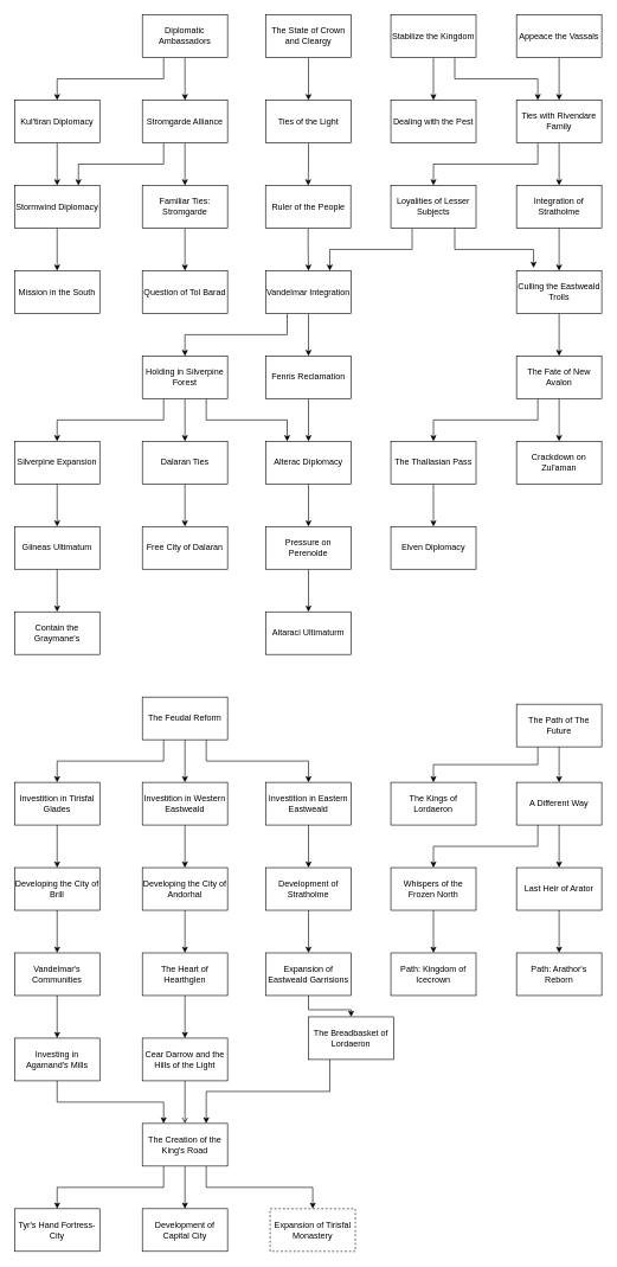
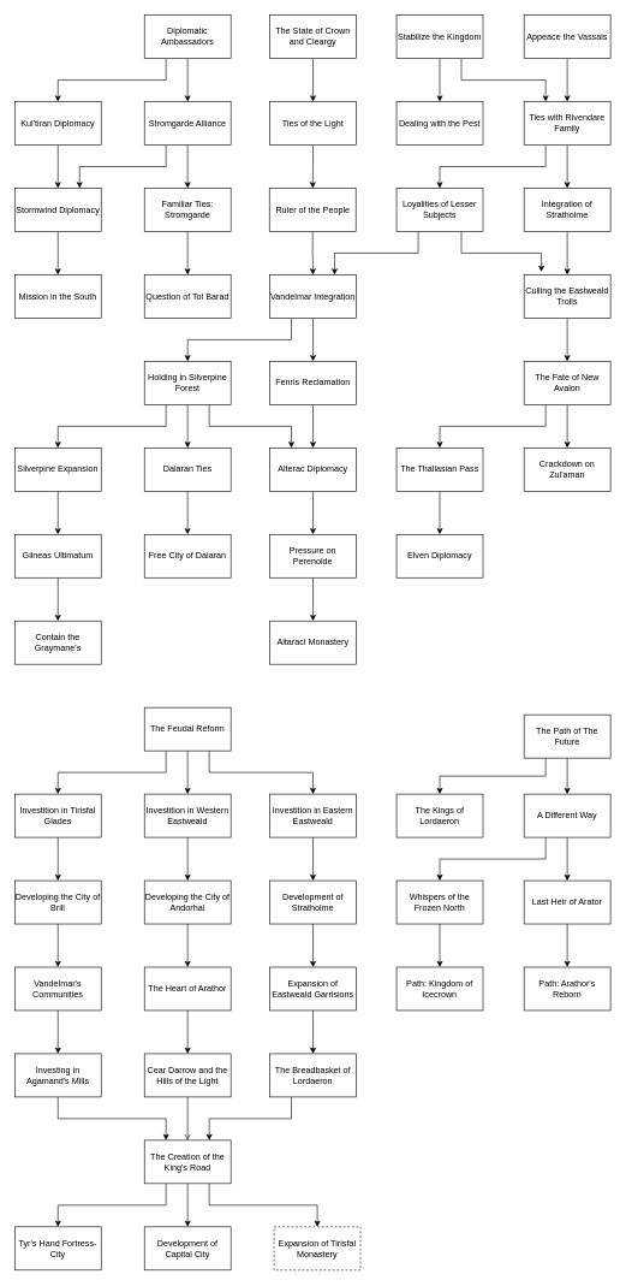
  <mxCell id="0" />
  <mxCell id="1" parent="0" />
  <mxCell id="2" style="edgeStyle=orthogonalEdgeStyle;rounded=0;orthogonalLoop=1;jettySize=auto;html=1;exitX=0.5;exitY=1;exitDx=0;exitDy=0;" edge="1" parent="1" source="3" target="29"><mxGeometry relative="1" as="geometry" /></mxCell>
  <mxCell id="3" value="The State of Crown and Cleargy" style="rounded=0;whiteSpace=wrap;html=1;" vertex="1" parent="1"><mxGeometry x="374" width="120" height="60" as="geometry" y="20" /></mxCell>
  <mxCell id="4" style="edgeStyle=orthogonalEdgeStyle;rounded=0;orthogonalLoop=1;jettySize=auto;html=1;exitX=0.25;exitY=1;exitDx=0;exitDy=0;entryX=0.75;entryY=0;entryDx=0;entryDy=0;" edge="1" parent="1" source="6" target="62"><mxGeometry relative="1" as="geometry" /></mxCell>
  <mxCell id="5" style="edgeStyle=orthogonalEdgeStyle;rounded=0;orthogonalLoop=1;jettySize=auto;html=1;exitX=0.5;exitY=1;exitDx=0;exitDy=0;entryX=0.5;entryY=0;entryDx=0;entryDy=0;" edge="1" parent="1" source="6" target="64"><mxGeometry relative="1" as="geometry" /></mxCell>
  <mxCell id="6" value="Stromgarde Alliance" style="rounded=0;whiteSpace=wrap;html=1;" vertex="1" parent="1"><mxGeometry x="200" y="140" width="120" height="60" as="geometry" /></mxCell>
  <mxCell id="7" style="edgeStyle=orthogonalEdgeStyle;rounded=0;orthogonalLoop=1;jettySize=auto;html=1;exitX=0.5;exitY=1;exitDx=0;exitDy=0;" edge="1" parent="1" source="8" target="17"><mxGeometry relative="1" as="geometry" /></mxCell>
  <mxCell id="8" value="Appeace the Vassals" style="rounded=0;whiteSpace=wrap;html=1;" vertex="1" parent="1"><mxGeometry x="727" width="120" height="60" as="geometry" y="20" /></mxCell>
  <mxCell id="9" style="edgeStyle=orthogonalEdgeStyle;rounded=0;orthogonalLoop=1;jettySize=auto;html=1;exitX=0.25;exitY=1;exitDx=0;exitDy=0;" edge="1" parent="1" source="11" target="60"><mxGeometry relative="1" as="geometry" /></mxCell>
  <mxCell id="10" style="edgeStyle=orthogonalEdgeStyle;rounded=0;orthogonalLoop=1;jettySize=auto;html=1;exitX=0.5;exitY=1;exitDx=0;exitDy=0;" edge="1" parent="1" source="11" target="6"><mxGeometry relative="1" as="geometry" /></mxCell>
  <mxCell id="11" value="Diplomatic Ambassadors" style="rounded=0;whiteSpace=wrap;html=1;" vertex="1" parent="1"><mxGeometry x="200" width="120" height="60" as="geometry" y="20" /></mxCell>
  <mxCell id="12" style="edgeStyle=orthogonalEdgeStyle;rounded=0;orthogonalLoop=1;jettySize=auto;html=1;exitX=0.75;exitY=1;exitDx=0;exitDy=0;entryX=0.25;entryY=0;entryDx=0;entryDy=0;" edge="1" parent="1" source="14" target="17"><mxGeometry relative="1" as="geometry" /></mxCell>
  <mxCell id="13" style="edgeStyle=orthogonalEdgeStyle;rounded=0;orthogonalLoop=1;jettySize=auto;html=1;exitX=0.5;exitY=1;exitDx=0;exitDy=0;" edge="1" parent="1" source="14" target="32"><mxGeometry relative="1" as="geometry" /></mxCell>
  <mxCell id="14" value="Stabilize the Kingdom" style="rounded=0;whiteSpace=wrap;html=1;" vertex="1" parent="1"><mxGeometry x="550" width="120" height="60" as="geometry" y="20" /></mxCell>
  <mxCell id="15" style="edgeStyle=orthogonalEdgeStyle;rounded=0;orthogonalLoop=1;jettySize=auto;html=1;exitX=0.5;exitY=1;exitDx=0;exitDy=0;entryX=0.5;entryY=0;entryDx=0;entryDy=0;" edge="1" parent="1" source="17" target="19"><mxGeometry relative="1" as="geometry" /></mxCell>
  <mxCell id="16" style="edgeStyle=orthogonalEdgeStyle;rounded=0;orthogonalLoop=1;jettySize=auto;html=1;exitX=0.25;exitY=1;exitDx=0;exitDy=0;" edge="1" parent="1" source="17" target="21"><mxGeometry relative="1" as="geometry" /></mxCell>
  <mxCell id="17" value="Ties with Rivendare Family" style="rounded=0;whiteSpace=wrap;html=1;" vertex="1" parent="1"><mxGeometry x="727" y="140" width="120" height="60" as="geometry" /></mxCell>
  <mxCell id="18" style="edgeStyle=orthogonalEdgeStyle;rounded=0;orthogonalLoop=1;jettySize=auto;html=1;exitX=0.5;exitY=1;exitDx=0;exitDy=0;entryX=0.5;entryY=0;entryDx=0;entryDy=0;" edge="1" parent="1" source="19" target="23"><mxGeometry relative="1" as="geometry" /></mxCell>
  <mxCell id="19" value="Integration of Stratholme" style="rounded=0;whiteSpace=wrap;html=1;" vertex="1" parent="1"><mxGeometry x="727" y="260" width="120" height="60" as="geometry" /></mxCell>
  <mxCell id="20" style="edgeStyle=orthogonalEdgeStyle;rounded=0;orthogonalLoop=1;jettySize=auto;html=1;exitX=0.25;exitY=1;exitDx=0;exitDy=0;entryX=0.75;entryY=0;entryDx=0;entryDy=0;" edge="1" parent="1" source="21" target="26"><mxGeometry relative="1" as="geometry" /></mxCell>
  <mxCell id="21" value="Loyalities of Lesser Subjects" style="rounded=0;whiteSpace=wrap;html=1;" vertex="1" parent="1"><mxGeometry x="550" y="260" width="120" height="60" as="geometry" /></mxCell>
  <mxCell id="22" style="edgeStyle=orthogonalEdgeStyle;rounded=0;orthogonalLoop=1;jettySize=auto;html=1;exitX=0.5;exitY=1;exitDx=0;exitDy=0;" edge="1" parent="1" source="23" target="35"><mxGeometry relative="1" as="geometry" /></mxCell>
  <mxCell id="23" value="Culling the Eastweald Trolls" style="rounded=0;whiteSpace=wrap;html=1;" vertex="1" parent="1"><mxGeometry x="727" y="380" width="120" height="60" as="geometry" /></mxCell>
  <mxCell id="24" style="edgeStyle=orthogonalEdgeStyle;rounded=0;orthogonalLoop=1;jettySize=auto;html=1;exitX=0.5;exitY=1;exitDx=0;exitDy=0;entryX=0.5;entryY=0;entryDx=0;entryDy=0;" edge="1" parent="1" source="26" target="41"><mxGeometry relative="1" as="geometry" /></mxCell>
  <mxCell id="25" style="edgeStyle=orthogonalEdgeStyle;rounded=0;orthogonalLoop=1;jettySize=auto;html=1;exitX=0.25;exitY=1;exitDx=0;exitDy=0;" edge="1" parent="1" source="26" target="45"><mxGeometry relative="1" as="geometry" /></mxCell>
  <mxCell id="26" value="Vandelmar Integration" style="rounded=0;whiteSpace=wrap;html=1;" vertex="1" parent="1"><mxGeometry x="374" y="380" width="120" height="60" as="geometry" /></mxCell>
  <mxCell id="27" style="edgeStyle=orthogonalEdgeStyle;rounded=0;orthogonalLoop=1;jettySize=auto;html=1;exitX=0.75;exitY=1;exitDx=0;exitDy=0;entryX=0.2;entryY=-0.067;entryDx=0;entryDy=0;entryPerimeter=0;" edge="1" parent="1" source="21" target="23"><mxGeometry relative="1" as="geometry" /></mxCell>
  <mxCell id="28" style="edgeStyle=orthogonalEdgeStyle;rounded=0;orthogonalLoop=1;jettySize=auto;html=1;exitX=0.5;exitY=1;exitDx=0;exitDy=0;entryX=0.5;entryY=0;entryDx=0;entryDy=0;" edge="1" parent="1" source="29" target="31"><mxGeometry relative="1" as="geometry" /></mxCell>
  <mxCell id="29" value="Ties of the Light" style="rounded=0;whiteSpace=wrap;html=1;" vertex="1" parent="1"><mxGeometry x="374" y="140" width="120" height="60" as="geometry" /></mxCell>
  <mxCell id="30" style="edgeStyle=orthogonalEdgeStyle;rounded=0;orthogonalLoop=1;jettySize=auto;html=1;exitX=0.5;exitY=1;exitDx=0;exitDy=0;" edge="1" parent="1" source="31" target="26"><mxGeometry relative="1" as="geometry" /></mxCell>
  <mxCell id="31" value="Ruler of the People" style="rounded=0;whiteSpace=wrap;html=1;" vertex="1" parent="1"><mxGeometry x="373.5" y="260" width="120" height="60" as="geometry" /></mxCell>
  <mxCell id="32" value="Dealing with the Pest" style="rounded=0;whiteSpace=wrap;html=1;" vertex="1" parent="1"><mxGeometry x="550" y="140" width="120" height="60" as="geometry" /></mxCell>
  <mxCell id="33" style="edgeStyle=orthogonalEdgeStyle;rounded=0;orthogonalLoop=1;jettySize=auto;html=1;exitX=0.5;exitY=1;exitDx=0;exitDy=0;" edge="1" parent="1" source="35" target="36"><mxGeometry relative="1" as="geometry" /></mxCell>
  <mxCell id="34" style="edgeStyle=orthogonalEdgeStyle;rounded=0;orthogonalLoop=1;jettySize=auto;html=1;exitX=0.25;exitY=1;exitDx=0;exitDy=0;" edge="1" parent="1" source="35" target="38"><mxGeometry relative="1" as="geometry" /></mxCell>
  <mxCell id="35" value="The Fate of New Avalon" style="rounded=0;whiteSpace=wrap;html=1;" vertex="1" parent="1"><mxGeometry x="727" y="500" width="120" height="60" as="geometry" /></mxCell>
  <mxCell id="36" value="Crackdown on Zul'aman" style="rounded=0;whiteSpace=wrap;html=1;" vertex="1" parent="1"><mxGeometry x="727" y="620" width="120" height="60" as="geometry" /></mxCell>
  <mxCell id="37" style="edgeStyle=orthogonalEdgeStyle;rounded=0;orthogonalLoop=1;jettySize=auto;html=1;exitX=0.5;exitY=1;exitDx=0;exitDy=0;" edge="1" parent="1" source="38" target="39"><mxGeometry relative="1" as="geometry" /></mxCell>
  <mxCell id="38" value="The Thallasian Pass" style="rounded=0;whiteSpace=wrap;html=1;" vertex="1" parent="1"><mxGeometry x="550" y="620" width="120" height="60" as="geometry" /></mxCell>
  <mxCell id="39" value="Elven Diplomacy" style="rounded=0;whiteSpace=wrap;html=1;" vertex="1" parent="1"><mxGeometry x="550" y="740" width="120" height="60" as="geometry" /></mxCell>
  <mxCell id="40" style="edgeStyle=orthogonalEdgeStyle;rounded=0;orthogonalLoop=1;jettySize=auto;html=1;exitX=0.5;exitY=1;exitDx=0;exitDy=0;" edge="1" parent="1" source="41" target="51"><mxGeometry relative="1" as="geometry" /></mxCell>
  <mxCell id="41" value="Fenris Reclamation" style="rounded=0;whiteSpace=wrap;html=1;" vertex="1" parent="1"><mxGeometry x="374" y="500" width="120" height="60" as="geometry" /></mxCell>
  <mxCell id="42" style="edgeStyle=orthogonalEdgeStyle;rounded=0;orthogonalLoop=1;jettySize=auto;html=1;exitX=0.5;exitY=1;exitDx=0;exitDy=0;" edge="1" parent="1" source="45" target="47"><mxGeometry relative="1" as="geometry" /></mxCell>
  <mxCell id="43" style="edgeStyle=orthogonalEdgeStyle;rounded=0;orthogonalLoop=1;jettySize=auto;html=1;exitX=0.75;exitY=1;exitDx=0;exitDy=0;entryX=0.25;entryY=0;entryDx=0;entryDy=0;" edge="1" parent="1" source="45" target="51"><mxGeometry relative="1" as="geometry" /></mxCell>
  <mxCell id="44" style="edgeStyle=orthogonalEdgeStyle;rounded=0;orthogonalLoop=1;jettySize=auto;html=1;exitX=0.25;exitY=1;exitDx=0;exitDy=0;" edge="1" parent="1" source="45" target="49"><mxGeometry relative="1" as="geometry" /></mxCell>
  <mxCell id="45" value="Holding in Silverpine Forest" style="rounded=0;whiteSpace=wrap;html=1;" vertex="1" parent="1"><mxGeometry x="200" y="500" width="120" height="60" as="geometry" /></mxCell>
  <mxCell id="46" style="edgeStyle=orthogonalEdgeStyle;rounded=0;orthogonalLoop=1;jettySize=auto;html=1;exitX=0.5;exitY=1;exitDx=0;exitDy=0;" edge="1" parent="1" source="47" target="54"><mxGeometry relative="1" as="geometry" /></mxCell>
  <mxCell id="47" value="Dalaran Ties" style="rounded=0;whiteSpace=wrap;html=1;" vertex="1" parent="1"><mxGeometry x="200" y="620" width="120" height="60" as="geometry" /></mxCell>
  <mxCell id="48" style="edgeStyle=orthogonalEdgeStyle;rounded=0;orthogonalLoop=1;jettySize=auto;html=1;exitX=0.5;exitY=1;exitDx=0;exitDy=0;entryX=0.5;entryY=0;entryDx=0;entryDy=0;" edge="1" parent="1" source="49" target="57"><mxGeometry relative="1" as="geometry" /></mxCell>
  <mxCell id="49" value="Silverpine Expansion" style="rounded=0;whiteSpace=wrap;html=1;" vertex="1" parent="1"><mxGeometry y="620" width="120" height="60" as="geometry" x="20" /></mxCell>
  <mxCell id="50" style="edgeStyle=orthogonalEdgeStyle;rounded=0;orthogonalLoop=1;jettySize=auto;html=1;exitX=0.5;exitY=1;exitDx=0;exitDy=0;" edge="1" parent="1" source="51" target="53"><mxGeometry relative="1" as="geometry" /></mxCell>
  <mxCell id="51" value="Alterac Diplomacy" style="rounded=0;whiteSpace=wrap;html=1;" vertex="1" parent="1"><mxGeometry x="374" y="620" width="120" height="60" as="geometry" /></mxCell>
  <mxCell id="52" style="edgeStyle=orthogonalEdgeStyle;rounded=0;orthogonalLoop=1;jettySize=auto;html=1;exitX=0.5;exitY=1;exitDx=0;exitDy=0;" edge="1" parent="1" source="53" target="55"><mxGeometry relative="1" as="geometry" /></mxCell>
  <mxCell id="53" value="Pressure on Perenolde" style="rounded=0;whiteSpace=wrap;html=1;" vertex="1" parent="1"><mxGeometry x="374" y="740" width="120" height="60" as="geometry" /></mxCell>
  <mxCell id="54" value="Free City of Dalaran" style="rounded=0;whiteSpace=wrap;html=1;" vertex="1" parent="1"><mxGeometry x="200" y="740" width="120" height="60" as="geometry" /></mxCell>
- <mxCell id="55" value="Altaraci Ultimaturm" style="rounded=0;whiteSpace=wrap;html=1;" vertex="1" parent="1"><mxGeometry x="374" y="860" width="120" height="60" as="geometry" /></mxCell>
+ <mxCell id="55" value="Altaraci Monastery" style="rounded=0;whiteSpace=wrap;html=1;" vertex="1" parent="1"><mxGeometry x="374" y="860" width="120" height="60" as="geometry" /></mxCell>
  <mxCell id="56" style="edgeStyle=orthogonalEdgeStyle;rounded=0;orthogonalLoop=1;jettySize=auto;html=1;exitX=0.5;exitY=1;exitDx=0;exitDy=0;" edge="1" parent="1" source="57" target="58"><mxGeometry relative="1" as="geometry" /></mxCell>
  <mxCell id="57" value="Gilneas Ultimatum" style="rounded=0;whiteSpace=wrap;html=1;" vertex="1" parent="1"><mxGeometry y="740" width="120" height="60" as="geometry" x="20" /></mxCell>
  <mxCell id="58" value="Contain the Graymane's" style="rounded=0;whiteSpace=wrap;html=1;" vertex="1" parent="1"><mxGeometry y="860" width="120" height="60" as="geometry" x="20" /></mxCell>
  <mxCell id="59" style="edgeStyle=orthogonalEdgeStyle;rounded=0;orthogonalLoop=1;jettySize=auto;html=1;exitX=0.5;exitY=1;exitDx=0;exitDy=0;" edge="1" parent="1" source="60" target="62"><mxGeometry relative="1" as="geometry" /></mxCell>
  <mxCell id="60" value="Kul'tiran Diplomacy" style="rounded=0;whiteSpace=wrap;html=1;" vertex="1" parent="1"><mxGeometry y="140" width="120" height="60" as="geometry" x="20" /></mxCell>
  <mxCell id="61" style="edgeStyle=orthogonalEdgeStyle;rounded=0;orthogonalLoop=1;jettySize=auto;html=1;exitX=0.5;exitY=1;exitDx=0;exitDy=0;" edge="1" parent="1" source="62" target="66"><mxGeometry relative="1" as="geometry" /></mxCell>
  <mxCell id="62" value="Stormwind Diplomacy" style="rounded=0;whiteSpace=wrap;html=1;" vertex="1" parent="1"><mxGeometry y="260" width="120" height="60" as="geometry" x="20" /></mxCell>
  <mxCell id="63" style="edgeStyle=orthogonalEdgeStyle;rounded=0;orthogonalLoop=1;jettySize=auto;html=1;" edge="1" parent="1" source="64" target="65"><mxGeometry relative="1" as="geometry" /></mxCell>
  <mxCell id="64" value="Familiar Ties: Stromgarde" style="rounded=0;whiteSpace=wrap;html=1;" vertex="1" parent="1"><mxGeometry x="200" y="260" width="120" height="60" as="geometry" /></mxCell>
  <mxCell id="65" value="Question of Tol Barad" style="rounded=0;whiteSpace=wrap;html=1;" vertex="1" parent="1"><mxGeometry x="200" y="380" width="120" height="60" as="geometry" /></mxCell>
  <mxCell id="66" value="Mission in the South" style="rounded=0;whiteSpace=wrap;html=1;" vertex="1" parent="1"><mxGeometry y="380" width="120" height="60" as="geometry" x="20" /></mxCell>
  <mxCell id="67" style="edgeStyle=orthogonalEdgeStyle;rounded=0;orthogonalLoop=1;jettySize=auto;html=1;exitX=0.5;exitY=1;exitDx=0;exitDy=0;" edge="1" parent="1" source="70" target="76"><mxGeometry relative="1" as="geometry" /></mxCell>
  <mxCell id="68" style="edgeStyle=orthogonalEdgeStyle;rounded=0;orthogonalLoop=1;jettySize=auto;html=1;exitX=0.25;exitY=1;exitDx=0;exitDy=0;" edge="1" parent="1" source="70" target="72"><mxGeometry relative="1" as="geometry" /></mxCell>
  <mxCell id="69" style="edgeStyle=orthogonalEdgeStyle;rounded=0;orthogonalLoop=1;jettySize=auto;html=1;exitX=0.75;exitY=1;exitDx=0;exitDy=0;" edge="1" parent="1" source="70" target="80"><mxGeometry relative="1" as="geometry" /></mxCell>
  <mxCell id="70" value="The Feudal Reform" style="rounded=0;whiteSpace=wrap;html=1;" vertex="1" parent="1"><mxGeometry x="200" y="980" width="120" height="60" as="geometry" /></mxCell>
  <mxCell id="71" style="edgeStyle=orthogonalEdgeStyle;rounded=0;orthogonalLoop=1;jettySize=auto;html=1;exitX=0.5;exitY=1;exitDx=0;exitDy=0;entryX=0.5;entryY=0;entryDx=0;entryDy=0;" edge="1" parent="1" source="72" target="74"><mxGeometry relative="1" as="geometry" /></mxCell>
  <mxCell id="72" value="Investition in Tirisfal Glades" style="rounded=0;whiteSpace=wrap;html=1;" vertex="1" parent="1"><mxGeometry y="1100" width="120" height="60" as="geometry" x="20" /></mxCell>
  <mxCell id="73" style="edgeStyle=orthogonalEdgeStyle;rounded=0;orthogonalLoop=1;jettySize=auto;html=1;exitX=0.5;exitY=1;exitDx=0;exitDy=0;" edge="1" parent="1" source="74" target="84"><mxGeometry relative="1" as="geometry" /></mxCell>
  <mxCell id="74" value="Developing the City of Brill" style="rounded=0;whiteSpace=wrap;html=1;" vertex="1" parent="1"><mxGeometry y="1220" width="120" height="60" as="geometry" x="20" /></mxCell>
  <mxCell id="75" style="edgeStyle=orthogonalEdgeStyle;rounded=0;orthogonalLoop=1;jettySize=auto;html=1;exitX=0.5;exitY=1;exitDx=0;exitDy=0;" edge="1" parent="1" source="76" target="78"><mxGeometry relative="1" as="geometry" /></mxCell>
  <mxCell id="76" value="Investition in Western Eastweald" style="rounded=0;whiteSpace=wrap;html=1;" vertex="1" parent="1"><mxGeometry x="200" y="1100" width="120" height="60" as="geometry" /></mxCell>
  <mxCell id="77" style="edgeStyle=orthogonalEdgeStyle;rounded=0;orthogonalLoop=1;jettySize=auto;html=1;exitX=0.5;exitY=1;exitDx=0;exitDy=0;" edge="1" parent="1" source="78" target="86"><mxGeometry relative="1" as="geometry" /></mxCell>
  <mxCell id="78" value="Developing the City of Andorhal" style="rounded=0;whiteSpace=wrap;html=1;" vertex="1" parent="1"><mxGeometry x="200" y="1220" width="120" height="60" as="geometry" /></mxCell>
  <mxCell id="79" style="edgeStyle=orthogonalEdgeStyle;rounded=0;orthogonalLoop=1;jettySize=auto;html=1;exitX=0.5;exitY=1;exitDx=0;exitDy=0;" edge="1" parent="1" source="80" target="82"><mxGeometry relative="1" as="geometry" /></mxCell>
  <mxCell id="80" value="Investition in Eastern Eastweald" style="rounded=0;whiteSpace=wrap;html=1;" vertex="1" parent="1"><mxGeometry x="374" y="1100" width="120" height="60" as="geometry" /></mxCell>
  <mxCell id="81" style="edgeStyle=orthogonalEdgeStyle;rounded=0;orthogonalLoop=1;jettySize=auto;html=1;exitX=0.5;exitY=1;exitDx=0;exitDy=0;entryX=0.5;entryY=0;entryDx=0;entryDy=0;" edge="1" parent="1" source="82" target="88"><mxGeometry relative="1" as="geometry" /></mxCell>
  <mxCell id="82" value="Development of Stratholme" style="rounded=0;whiteSpace=wrap;html=1;" vertex="1" parent="1"><mxGeometry x="374" y="1220" width="120" height="60" as="geometry" /></mxCell>
  <mxCell id="83" style="edgeStyle=orthogonalEdgeStyle;rounded=0;orthogonalLoop=1;jettySize=auto;html=1;exitX=0.5;exitY=1;exitDx=0;exitDy=0;" edge="1" parent="1" source="84" target="90"><mxGeometry relative="1" as="geometry" /></mxCell>
  <mxCell id="84" value="Vandelmar's Communities" style="rounded=0;whiteSpace=wrap;html=1;" vertex="1" parent="1"><mxGeometry y="1340" width="120" height="60" as="geometry" x="20" /></mxCell>
  <mxCell id="85" style="edgeStyle=orthogonalEdgeStyle;rounded=0;orthogonalLoop=1;jettySize=auto;html=1;exitX=0.5;exitY=1;exitDx=0;exitDy=0;" edge="1" parent="1" source="86" target="92"><mxGeometry relative="1" as="geometry" /></mxCell>
- <mxCell id="86" value="The Heart of Hearthglen" style="rounded=0;whiteSpace=wrap;html=1;" vertex="1" parent="1"><mxGeometry x="200" y="1340" width="120" height="60" as="geometry" /></mxCell>
+ <mxCell id="86" value="The Heart of Arathor" style="rounded=0;whiteSpace=wrap;html=1;" vertex="1" parent="1"><mxGeometry x="200" y="1340" width="120" height="60" as="geometry" /></mxCell>
  <mxCell id="87" style="edgeStyle=orthogonalEdgeStyle;rounded=0;orthogonalLoop=1;jettySize=auto;html=1;exitX=0.5;exitY=1;exitDx=0;exitDy=0;entryX=0.5;entryY=0;entryDx=0;entryDy=0;" edge="1" parent="1" source="88" target="94"><mxGeometry relative="1" as="geometry" /></mxCell>
  <mxCell id="88" value="Expansion of Eastweald Garrisions" style="rounded=0;whiteSpace=wrap;html=1;" vertex="1" parent="1"><mxGeometry x="374" y="1340" width="120" height="60" as="geometry" /></mxCell>
  <mxCell id="89" style="edgeStyle=orthogonalEdgeStyle;rounded=0;orthogonalLoop=1;jettySize=auto;html=1;exitX=0.5;exitY=1;exitDx=0;exitDy=0;entryX=0.25;entryY=0;entryDx=0;entryDy=0;" edge="1" parent="1" source="90" target="98"><mxGeometry relative="1" as="geometry" /></mxCell>
  <mxCell id="90" value="Investing in Agamand's Mills" style="rounded=0;whiteSpace=wrap;html=1;" vertex="1" parent="1"><mxGeometry y="1460" width="120" height="60" as="geometry" x="20" /></mxCell>
  <mxCell id="91" style="edgeStyle=orthogonalEdgeStyle;rounded=0;orthogonalLoop=1;jettySize=auto;html=1;exitX=0.5;exitY=1;exitDx=0;exitDy=0;endArrow=open;" edge="1" parent="1" source="92" target="98"><mxGeometry relative="1" as="geometry" /></mxCell>
  <mxCell id="92" value="Cear Darrow and the Hills of the Light" style="rounded=0;whiteSpace=wrap;html=1;" vertex="1" parent="1"><mxGeometry x="200" y="1460" width="120" height="60" as="geometry" /></mxCell>
  <mxCell id="93" style="edgeStyle=orthogonalEdgeStyle;rounded=0;orthogonalLoop=1;jettySize=auto;html=1;exitX=0.25;exitY=1;exitDx=0;exitDy=0;entryX=0.75;entryY=0;entryDx=0;entryDy=0;" edge="1" parent="1" source="94" target="98"><mxGeometry relative="1" as="geometry" /></mxCell>
- <mxCell id="94" value="The Breadbasket of Lordaeron" style="rounded=0;whiteSpace=wrap;html=1;" vertex="1" parent="1"><mxGeometry x="434" y="1430" width="120" height="60" as="geometry" /></mxCell>
+ <mxCell id="94" value="The Breadbasket of Lordaeron" style="rounded=0;whiteSpace=wrap;html=1;" vertex="1" parent="1"><mxGeometry x="374" y="1460" width="120" height="60" as="geometry" /></mxCell>
  <mxCell id="95" style="edgeStyle=orthogonalEdgeStyle;rounded=0;orthogonalLoop=1;jettySize=auto;html=1;exitX=0.5;exitY=1;exitDx=0;exitDy=0;entryX=0.5;entryY=0;entryDx=0;entryDy=0;" edge="1" parent="1" source="98" target="99"><mxGeometry relative="1" as="geometry" /></mxCell>
  <mxCell id="96" style="edgeStyle=orthogonalEdgeStyle;rounded=0;orthogonalLoop=1;jettySize=auto;html=1;exitX=0.75;exitY=1;exitDx=0;exitDy=0;" edge="1" parent="1" source="98" target="101"><mxGeometry relative="1" as="geometry" /></mxCell>
  <mxCell id="97" style="edgeStyle=orthogonalEdgeStyle;rounded=0;orthogonalLoop=1;jettySize=auto;html=1;exitX=0.25;exitY=1;exitDx=0;exitDy=0;" edge="1" parent="1" source="98" target="100"><mxGeometry relative="1" as="geometry" /></mxCell>
  <mxCell id="98" value="The Creation of the King's Road" style="rounded=0;whiteSpace=wrap;html=1;" vertex="1" parent="1"><mxGeometry x="200" y="1580" width="120" height="60" as="geometry" /></mxCell>
  <mxCell id="99" value="Development of Capital City" style="rounded=0;whiteSpace=wrap;html=1;" vertex="1" parent="1"><mxGeometry x="200" y="1700" width="120" height="60" as="geometry" /></mxCell>
  <mxCell id="100" value="Tyr's Hand Fortress-City" style="rounded=0;whiteSpace=wrap;html=1;" vertex="1" parent="1"><mxGeometry y="1700" width="120" height="60" as="geometry" x="20" /></mxCell>
  <mxCell id="101" value="Expansion of Tirisfal Monastery" style="rounded=0;whiteSpace=wrap;html=1;dashed=1;" vertex="1" parent="1"><mxGeometry x="380" y="1700" width="120" height="60" as="geometry" /></mxCell>
  <mxCell id="102" style="edgeStyle=orthogonalEdgeStyle;rounded=0;orthogonalLoop=1;jettySize=auto;html=1;exitX=0.5;exitY=1;exitDx=0;exitDy=0;" edge="1" parent="1" source="104" target="107"><mxGeometry relative="1" as="geometry" /></mxCell>
  <mxCell id="103" style="edgeStyle=orthogonalEdgeStyle;rounded=0;orthogonalLoop=1;jettySize=auto;html=1;exitX=0.25;exitY=1;exitDx=0;exitDy=0;" edge="1" parent="1" source="104" target="108"><mxGeometry relative="1" as="geometry" /></mxCell>
  <mxCell id="104" value="The Path of The Future" style="rounded=0;whiteSpace=wrap;html=1;" vertex="1" parent="1"><mxGeometry x="727" y="990" width="120" height="60" as="geometry" /></mxCell>
  <mxCell id="105" style="edgeStyle=orthogonalEdgeStyle;rounded=0;orthogonalLoop=1;jettySize=auto;html=1;exitX=0.5;exitY=1;exitDx=0;exitDy=0;" edge="1" parent="1" source="107" target="110"><mxGeometry relative="1" as="geometry" /></mxCell>
  <mxCell id="106" style="edgeStyle=orthogonalEdgeStyle;rounded=0;orthogonalLoop=1;jettySize=auto;html=1;exitX=0.25;exitY=1;exitDx=0;exitDy=0;" edge="1" parent="1" source="107" target="112"><mxGeometry relative="1" as="geometry" /></mxCell>
  <mxCell id="107" value="A Different Way" style="rounded=0;whiteSpace=wrap;html=1;" vertex="1" parent="1"><mxGeometry x="727" y="1100" width="120" height="60" as="geometry" /></mxCell>
  <mxCell id="108" value="The Kings of Lordaeron" style="rounded=0;whiteSpace=wrap;html=1;" vertex="1" parent="1"><mxGeometry x="550" y="1100" width="120" height="60" as="geometry" /></mxCell>
  <mxCell id="109" style="edgeStyle=orthogonalEdgeStyle;rounded=0;orthogonalLoop=1;jettySize=auto;html=1;exitX=0.5;exitY=1;exitDx=0;exitDy=0;" edge="1" parent="1" source="110" target="114"><mxGeometry relative="1" as="geometry" /></mxCell>
  <mxCell id="110" value="Last Heir of Arator" style="rounded=0;whiteSpace=wrap;html=1;" vertex="1" parent="1"><mxGeometry x="727" y="1220" width="120" height="60" as="geometry" /></mxCell>
  <mxCell id="111" style="edgeStyle=orthogonalEdgeStyle;rounded=0;orthogonalLoop=1;jettySize=auto;html=1;exitX=0.5;exitY=1;exitDx=0;exitDy=0;" edge="1" parent="1" source="112" target="113"><mxGeometry relative="1" as="geometry" /></mxCell>
  <mxCell id="112" value="Whispers of the Frozen North" style="rounded=0;whiteSpace=wrap;html=1;" vertex="1" parent="1"><mxGeometry x="550" y="1220" width="120" height="60" as="geometry" /></mxCell>
  <mxCell id="113" value="Path: Kingdom of Icecrown" style="rounded=0;whiteSpace=wrap;html=1;" vertex="1" parent="1"><mxGeometry x="550" y="1340" width="120" height="60" as="geometry" /></mxCell>
  <mxCell id="114" value="Path: Arathor's Reborn" style="rounded=0;whiteSpace=wrap;html=1;" vertex="1" parent="1"><mxGeometry x="727" y="1340" width="120" height="60" as="geometry" /></mxCell>
